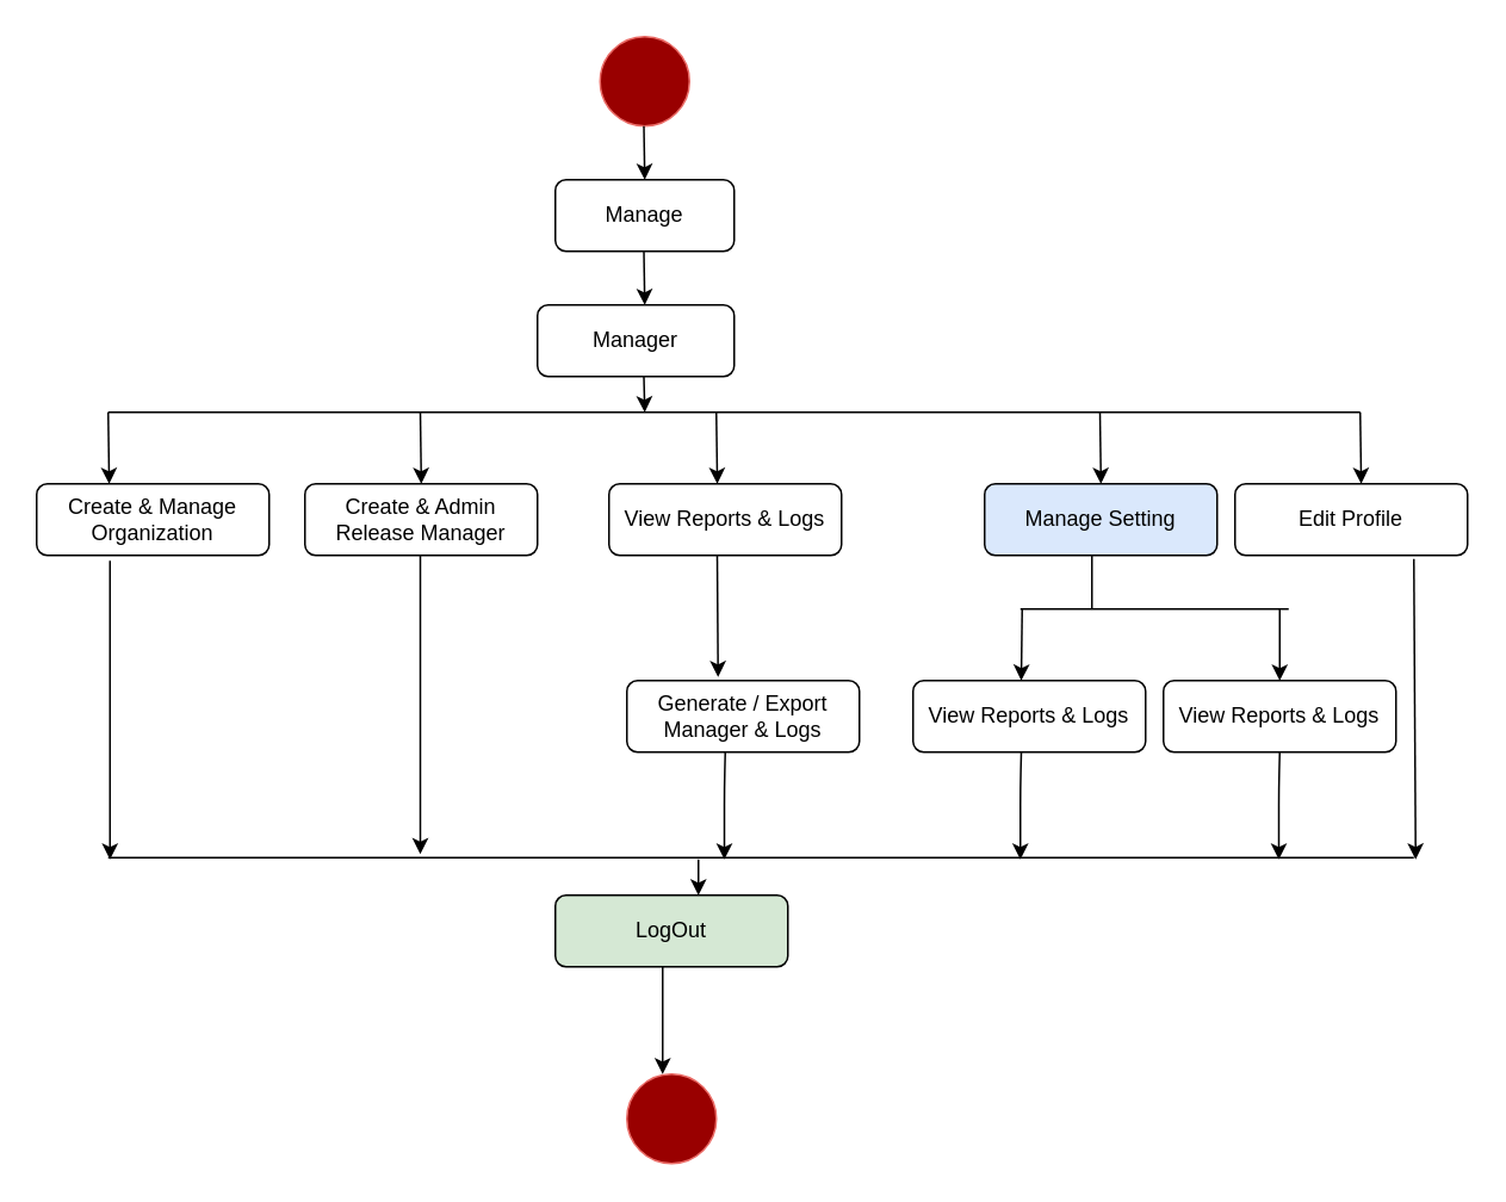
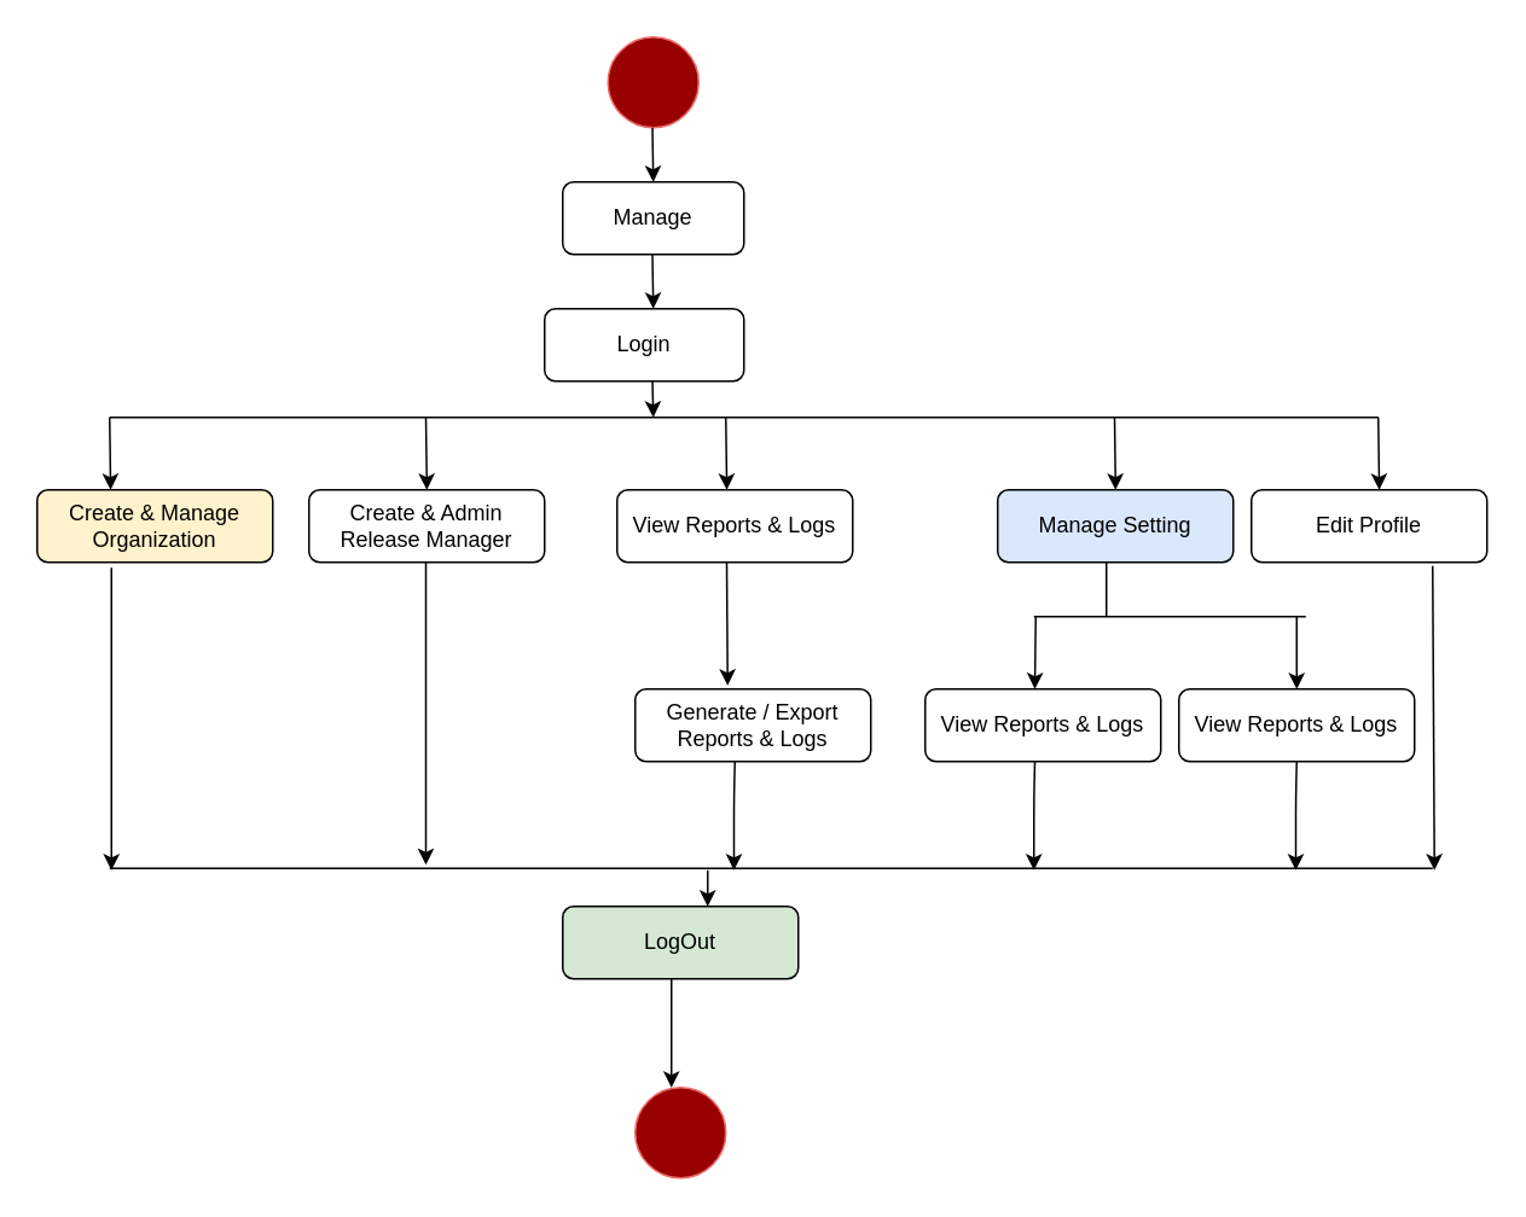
  <mxCell id="0" />
  <mxCell id="1" parent="0" />
  <mxCell id="2" value="Manage" style="rounded=1;whiteSpace=wrap;html=1;" vertex="1" parent="1"><mxGeometry x="310" y="100" width="100" height="40" as="geometry" /></mxCell>
- <mxCell id="3" value="Manager" style="rounded=1;whiteSpace=wrap;html=1;" vertex="1" parent="1"><mxGeometry x="300" y="170" width="110" height="40" as="geometry" /></mxCell>
+ <mxCell id="3" value="Login" style="rounded=1;whiteSpace=wrap;html=1;" vertex="1" parent="1"><mxGeometry x="300" y="170" width="110" height="40" as="geometry" /></mxCell>
  <mxCell id="4" value="Edit Profile" style="rounded=1;whiteSpace=wrap;html=1;" vertex="1" parent="1"><mxGeometry x="690" y="270" width="130" height="40" as="geometry" /></mxCell>
  <mxCell id="5" value="Manage Setting" style="rounded=1;whiteSpace=wrap;html=1;fillColor=#dae8fc;" vertex="1" parent="1"><mxGeometry x="550" y="270" width="130" height="40" as="geometry" /></mxCell>
  <mxCell id="6" value="View Reports &amp;amp; Logs" style="rounded=1;whiteSpace=wrap;html=1;" vertex="1" parent="1"><mxGeometry x="340" y="270" width="130" height="40" as="geometry" /></mxCell>
  <mxCell id="7" value="Create &amp;amp; Admin Release Manager" style="rounded=1;whiteSpace=wrap;html=1;" vertex="1" parent="1"><mxGeometry x="170" y="270" width="130" height="40" as="geometry" /></mxCell>
- <mxCell id="8" value="Create &amp;amp; Manage Organization" style="rounded=1;whiteSpace=wrap;html=1;" vertex="1" parent="1"><mxGeometry x="20" y="270" width="130" height="40" as="geometry" /></mxCell>
+ <mxCell id="8" value="Create &amp;amp; Manage Organization" style="rounded=1;whiteSpace=wrap;html=1;fillColor=#fff2cc;" vertex="1" parent="1"><mxGeometry x="20" y="270" width="130" height="40" as="geometry" /></mxCell>
  <mxCell id="9" value="View Reports &amp;amp; Logs" style="rounded=1;whiteSpace=wrap;html=1;" vertex="1" parent="1"><mxGeometry x="650" y="380" width="130" height="40" as="geometry" /></mxCell>
  <mxCell id="10" value="View Reports &amp;amp; Logs" style="rounded=1;whiteSpace=wrap;html=1;" vertex="1" parent="1"><mxGeometry x="510" y="380" width="130" height="40" as="geometry" /></mxCell>
  <mxCell id="11" value="LogOut" style="rounded=1;whiteSpace=wrap;html=1;fillColor=#d5e8d4;" vertex="1" parent="1"><mxGeometry x="310" y="500" width="130" height="40" as="geometry" /></mxCell>
  <mxCell id="12" value="" style="ellipse;whiteSpace=wrap;html=1;aspect=fixed;strokeColor=#EA6B66;fillColor=#990000;" vertex="1" parent="1"><mxGeometry x="350" y="600" width="50" height="50" as="geometry" /></mxCell>
  <mxCell id="13" value="" style="ellipse;whiteSpace=wrap;html=1;aspect=fixed;strokeColor=#EA6B66;fillColor=#990000;" vertex="1" parent="1"><mxGeometry x="335" y="20" width="50" height="50" as="geometry" /></mxCell>
  <mxCell id="14" value="" style="endArrow=classic;html=1;entryX=0.5;entryY=0;entryDx=0;entryDy=0;" edge="1" parent="1" target="2"><mxGeometry width="50" height="50" relative="1" as="geometry"><mxPoint x="359.5" y="70" as="sourcePoint" /><mxPoint x="360" y="90" as="targetPoint" /></mxGeometry></mxCell>
  <mxCell id="15" value="" style="endArrow=classic;html=1;entryX=0.5;entryY=0;entryDx=0;entryDy=0;" edge="1" parent="1"><mxGeometry width="50" height="50" relative="1" as="geometry"><mxPoint x="359.5" y="140" as="sourcePoint" /><mxPoint x="360" y="170" as="targetPoint" /></mxGeometry></mxCell>
  <mxCell id="16" value="" style="endArrow=none;html=1;" edge="1" parent="1"><mxGeometry width="50" height="50" relative="1" as="geometry"><mxPoint x="610" y="340" as="sourcePoint" /><mxPoint x="610" y="310" as="targetPoint" /></mxGeometry></mxCell>
  <mxCell id="17" value="" style="endArrow=classic;html=1;" edge="1" parent="1"><mxGeometry width="50" height="50" relative="1" as="geometry"><mxPoint x="370" y="540" as="sourcePoint" /><mxPoint x="370" y="600" as="targetPoint" /></mxGeometry></mxCell>
  <mxCell id="18" value="" style="endArrow=classic;html=1;entryX=0.5;entryY=0;entryDx=0;entryDy=0;" edge="1" parent="1"><mxGeometry width="50" height="50" relative="1" as="geometry"><mxPoint x="571" y="340" as="sourcePoint" /><mxPoint x="570.5" y="380" as="targetPoint" /></mxGeometry></mxCell>
  <mxCell id="19" value="" style="endArrow=classic;html=1;entryX=0.5;entryY=0;entryDx=0;entryDy=0;" edge="1" parent="1"><mxGeometry width="50" height="50" relative="1" as="geometry"><mxPoint x="715" y="340" as="sourcePoint" /><mxPoint x="715" y="380" as="targetPoint" /></mxGeometry></mxCell>
  <mxCell id="20" value="" style="endArrow=none;html=1;" edge="1" parent="1"><mxGeometry width="50" height="50" relative="1" as="geometry"><mxPoint x="570" y="340" as="sourcePoint" /><mxPoint x="720" y="340" as="targetPoint" /></mxGeometry></mxCell>
  <mxCell id="21" value="" style="endArrow=classic;html=1;" edge="1" parent="1"><mxGeometry width="50" height="50" relative="1" as="geometry"><mxPoint x="400.5" y="310" as="sourcePoint" /><mxPoint x="401" y="378" as="targetPoint" /></mxGeometry></mxCell>
- <mxCell id="22" value="Generate / Export Manager &amp;amp; Logs" style="rounded=1;whiteSpace=wrap;html=1;" vertex="1" parent="1"><mxGeometry x="350" y="380" width="130" height="40" as="geometry" /></mxCell>
+ <mxCell id="22" value="Generate / Export Reports &amp;amp; Logs" style="rounded=1;whiteSpace=wrap;html=1;" vertex="1" parent="1"><mxGeometry x="350" y="380" width="130" height="40" as="geometry" /></mxCell>
  <mxCell id="23" value="" style="endArrow=classic;html=1;" edge="1" parent="1"><mxGeometry width="50" height="50" relative="1" as="geometry"><mxPoint x="359.5" y="210" as="sourcePoint" /><mxPoint x="360" y="230" as="targetPoint" /></mxGeometry></mxCell>
  <mxCell id="24" value="" style="endArrow=none;html=1;" edge="1" parent="1"><mxGeometry width="50" height="50" relative="1" as="geometry"><mxPoint x="60" y="230" as="sourcePoint" /><mxPoint x="760" y="230" as="targetPoint" /></mxGeometry></mxCell>
  <mxCell id="25" value="" style="endArrow=classic;html=1;entryX=0.312;entryY=0;entryDx=0;entryDy=0;entryPerimeter=0;" edge="1" parent="1" target="8"><mxGeometry width="50" height="50" relative="1" as="geometry"><mxPoint x="60" y="230" as="sourcePoint" /><mxPoint x="60.5" y="260" as="targetPoint" /></mxGeometry></mxCell>
  <mxCell id="26" value="" style="endArrow=classic;html=1;entryX=0.312;entryY=0;entryDx=0;entryDy=0;entryPerimeter=0;" edge="1" parent="1"><mxGeometry width="50" height="50" relative="1" as="geometry"><mxPoint x="234.5" y="230" as="sourcePoint" /><mxPoint x="235.06" y="270" as="targetPoint" /></mxGeometry></mxCell>
  <mxCell id="27" value="" style="endArrow=classic;html=1;entryX=0.312;entryY=0;entryDx=0;entryDy=0;entryPerimeter=0;" edge="1" parent="1"><mxGeometry width="50" height="50" relative="1" as="geometry"><mxPoint x="400" y="230" as="sourcePoint" /><mxPoint x="400.56" y="270" as="targetPoint" /></mxGeometry></mxCell>
  <mxCell id="28" value="" style="endArrow=classic;html=1;entryX=0.312;entryY=0;entryDx=0;entryDy=0;entryPerimeter=0;" edge="1" parent="1"><mxGeometry width="50" height="50" relative="1" as="geometry"><mxPoint x="614.5" y="230" as="sourcePoint" /><mxPoint x="615.06" y="270" as="targetPoint" /></mxGeometry></mxCell>
  <mxCell id="29" value="" style="endArrow=classic;html=1;entryX=0.312;entryY=0;entryDx=0;entryDy=0;entryPerimeter=0;" edge="1" parent="1"><mxGeometry width="50" height="50" relative="1" as="geometry"><mxPoint x="760" y="230" as="sourcePoint" /><mxPoint x="760.56" y="270" as="targetPoint" /></mxGeometry></mxCell>
  <mxCell id="30" value="" style="endArrow=none;html=1;" edge="1" parent="1"><mxGeometry width="50" height="50" relative="1" as="geometry"><mxPoint x="60" y="479" as="sourcePoint" /><mxPoint x="790" y="479" as="targetPoint" /></mxGeometry></mxCell>
  <mxCell id="31" value="" style="endArrow=classic;html=1;" edge="1" parent="1"><mxGeometry width="50" height="50" relative="1" as="geometry"><mxPoint x="405" y="420" as="sourcePoint" /><mxPoint x="404.5" y="480" as="targetPoint" /><Array as="points"><mxPoint x="404.5" y="440" /></Array></mxGeometry></mxCell>
  <mxCell id="32" value="" style="endArrow=classic;html=1;" edge="1" parent="1"><mxGeometry width="50" height="50" relative="1" as="geometry"><mxPoint x="61" y="313" as="sourcePoint" /><mxPoint x="61" y="480" as="targetPoint" /></mxGeometry></mxCell>
  <mxCell id="33" value="" style="endArrow=classic;html=1;" edge="1" parent="1"><mxGeometry width="50" height="50" relative="1" as="geometry"><mxPoint x="790" y="312" as="sourcePoint" /><mxPoint x="791" y="480" as="targetPoint" /></mxGeometry></mxCell>
  <mxCell id="34" value="" style="endArrow=classic;html=1;" edge="1" parent="1"><mxGeometry width="50" height="50" relative="1" as="geometry"><mxPoint x="234.5" y="310" as="sourcePoint" /><mxPoint x="234.5" y="477" as="targetPoint" /></mxGeometry></mxCell>
  <mxCell id="35" value="" style="endArrow=classic;html=1;" edge="1" parent="1"><mxGeometry width="50" height="50" relative="1" as="geometry"><mxPoint x="570.5" y="420" as="sourcePoint" /><mxPoint x="570" y="480" as="targetPoint" /><Array as="points"><mxPoint x="570" y="440" /></Array></mxGeometry></mxCell>
  <mxCell id="36" value="" style="endArrow=classic;html=1;" edge="1" parent="1"><mxGeometry width="50" height="50" relative="1" as="geometry"><mxPoint x="715" y="420" as="sourcePoint" /><mxPoint x="714.5" y="480" as="targetPoint" /><Array as="points"><mxPoint x="714.5" y="440" /></Array></mxGeometry></mxCell>
  <mxCell id="37" value="" style="endArrow=classic;html=1;" edge="1" parent="1"><mxGeometry width="50" height="50" relative="1" as="geometry"><mxPoint x="390" y="480" as="sourcePoint" /><mxPoint x="390" y="500" as="targetPoint" /><Array as="points"><mxPoint x="390" y="490" /></Array></mxGeometry></mxCell>
